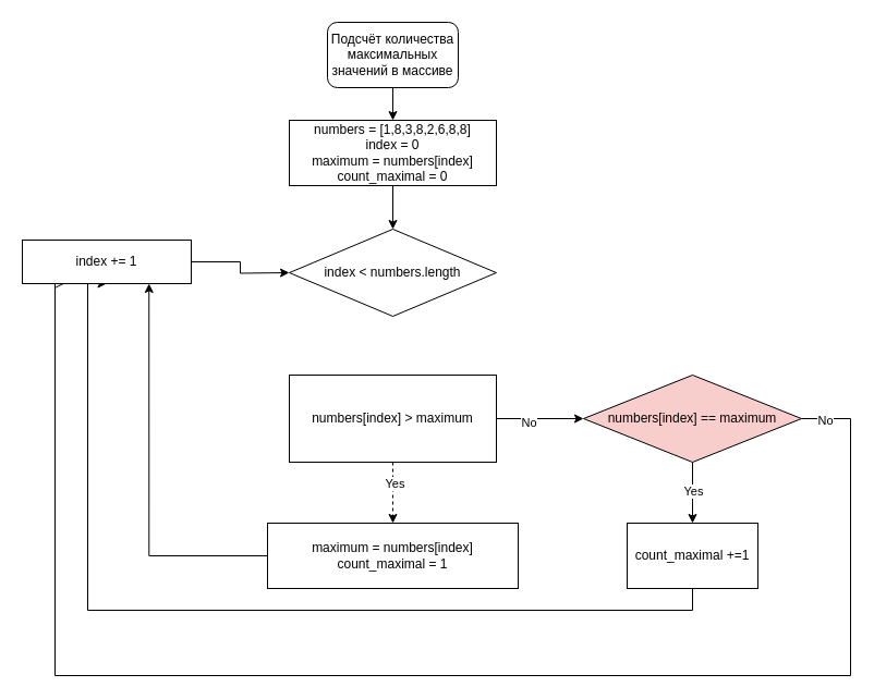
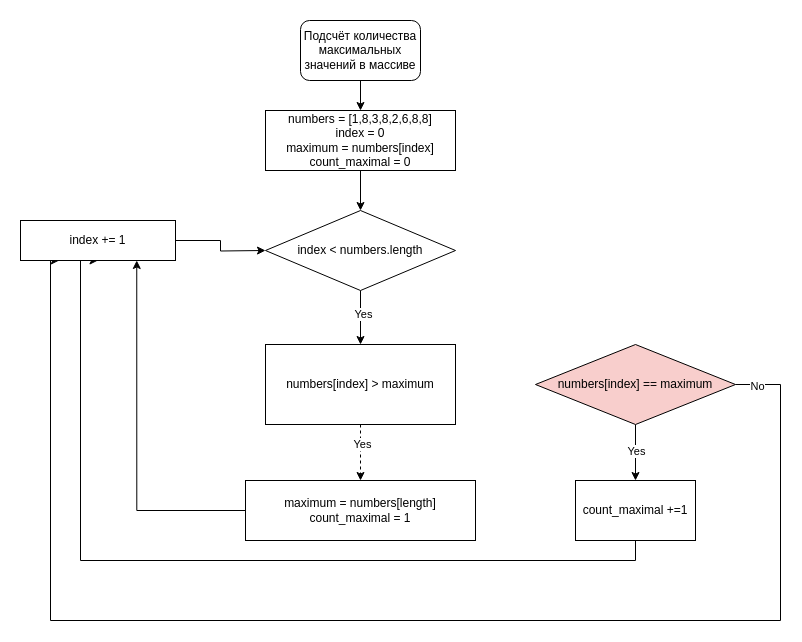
  <mxCell id="0" />
  <mxCell id="1" parent="0" />
  <mxCell id="2" value="" style="edgeStyle=orthogonalEdgeStyle;rounded=0;orthogonalLoop=1;jettySize=auto;html=1;" edge="1" parent="1" source="3" target="5"><mxGeometry relative="1" as="geometry" /></mxCell>
  <mxCell id="3" value="Подсчёт количества максимальных значений в массиве" style="rounded=1;whiteSpace=wrap;html=1;" vertex="1" parent="1"><mxGeometry x="300" y="20" width="120" height="60" as="geometry" /></mxCell>
  <mxCell id="4" value="" style="edgeStyle=orthogonalEdgeStyle;rounded=0;orthogonalLoop=1;jettySize=auto;html=1;" edge="1" parent="1" source="5" target="8"><mxGeometry relative="1" as="geometry" /></mxCell>
  <mxCell id="5" value="numbers = [1,8,3,8,2,6,8,8]&lt;br&gt;index = 0&lt;br&gt;maximum = numbers[index]&lt;br&gt;count_maximal = 0" style="rounded=0;whiteSpace=wrap;html=1;" vertex="1" parent="1"><mxGeometry x="265" y="110" width="190" height="60" as="geometry" /></mxCell>
+ <mxCell id="6" value="" style="edgeStyle=orthogonalEdgeStyle;rounded=0;orthogonalLoop=1;jettySize=auto;html=1;" edge="1" parent="1" source="8" target="13"><mxGeometry relative="1" as="geometry" /></mxCell>
+ <mxCell id="7" value="Yes" style="edgeLabel;html=1;align=center;verticalAlign=middle;resizable=0;points=[];" vertex="1" connectable="0" parent="6"><mxGeometry x="-0.148" y="2" relative="1" as="geometry"><mxPoint as="offset" /></mxGeometry></mxCell>
  <mxCell id="8" value="index &amp;lt; numbers.length" style="rhombus;whiteSpace=wrap;html=1;" vertex="1" parent="1"><mxGeometry x="265" y="210" width="190" height="80" as="geometry" /></mxCell>
  <mxCell id="9" value="" style="edgeStyle=orthogonalEdgeStyle;rounded=0;orthogonalLoop=1;jettySize=auto;html=1;dashed=1;" edge="1" parent="1" source="13" target="15"><mxGeometry relative="1" as="geometry" /></mxCell>
  <mxCell id="10" value="Yes" style="edgeLabel;html=1;align=center;verticalAlign=middle;resizable=0;points=[];" vertex="1" connectable="0" parent="9"><mxGeometry x="-0.321" y="1" relative="1" as="geometry"><mxPoint as="offset" /></mxGeometry></mxCell>
- <mxCell id="11" value="" style="edgeStyle=orthogonalEdgeStyle;rounded=0;orthogonalLoop=1;jettySize=auto;html=1;" edge="1" parent="1" source="13" target="20"><mxGeometry relative="1" as="geometry" /></mxCell>
- <mxCell id="12" value="No" style="edgeLabel;html=1;align=center;verticalAlign=middle;resizable=0;points=[];" vertex="1" connectable="0" parent="11"><mxGeometry x="-0.275" y="-3" relative="1" as="geometry"><mxPoint as="offset" /></mxGeometry></mxCell>
  <mxCell id="13" value="numbers[index] &amp;gt; maximum" style="whiteSpace=wrap;html=1;rounded=0;" vertex="1" parent="1"><mxGeometry x="265" y="344" width="190" height="80" as="geometry" /></mxCell>
  <mxCell id="14" style="edgeStyle=orthogonalEdgeStyle;rounded=0;orthogonalLoop=1;jettySize=auto;html=1;entryX=0.75;entryY=1;entryDx=0;entryDy=0;" edge="1" parent="1" source="15" target="24"><mxGeometry relative="1" as="geometry" /></mxCell>
- <mxCell id="15" value="maximum = numbers[index]&lt;br&gt;count_maximal = 1" style="rounded=0;whiteSpace=wrap;html=1;" vertex="1" parent="1"><mxGeometry x="245" y="480" width="230" height="60" as="geometry" /></mxCell>
+ <mxCell id="15" value="maximum = numbers[length]&lt;br&gt;count_maximal = 1" style="rounded=0;whiteSpace=wrap;html=1;" vertex="1" parent="1"><mxGeometry x="245" y="480" width="230" height="60" as="geometry" /></mxCell>
  <mxCell id="16" value="" style="edgeStyle=orthogonalEdgeStyle;rounded=0;orthogonalLoop=1;jettySize=auto;html=1;" edge="1" parent="1" source="20" target="22"><mxGeometry relative="1" as="geometry" /></mxCell>
  <mxCell id="17" value="Yes" style="edgeLabel;html=1;align=center;verticalAlign=middle;resizable=0;points=[];" vertex="1" connectable="0" parent="16"><mxGeometry x="-0.071" relative="1" as="geometry"><mxPoint as="offset" /></mxGeometry></mxCell>
- <mxCell id="18" style="edgeStyle=orthogonalEdgeStyle;rounded=0;orthogonalLoop=1;jettySize=auto;html=1;entryX=0.25;entryY=1;entryDx=0;entryDy=0;endArrow=open;" edge="1" parent="1" source="20" target="24"><mxGeometry relative="1" as="geometry"><Array as="points"><mxPoint x="780" y="384" /><mxPoint x="780" y="620" /><mxPoint x="50" y="620" /></Array></mxGeometry></mxCell>
+ <mxCell id="18" style="edgeStyle=orthogonalEdgeStyle;rounded=0;orthogonalLoop=1;jettySize=auto;html=1;entryX=0.25;entryY=1;entryDx=0;entryDy=0;" edge="1" parent="1" source="20" target="24"><mxGeometry relative="1" as="geometry"><Array as="points"><mxPoint x="780" y="384" /><mxPoint x="780" y="620" /><mxPoint x="50" y="620" /></Array></mxGeometry></mxCell>
  <mxCell id="19" value="No" style="edgeLabel;html=1;align=center;verticalAlign=middle;resizable=0;points=[];" vertex="1" connectable="0" parent="18"><mxGeometry x="-0.969" y="-1" relative="1" as="geometry"><mxPoint as="offset" /></mxGeometry></mxCell>
  <mxCell id="20" value="numbers[index] == maximum" style="rhombus;whiteSpace=wrap;html=1;fillColor=#f8cecc;" vertex="1" parent="1"><mxGeometry x="535" y="344" width="200" height="80" as="geometry" /></mxCell>
  <mxCell id="21" style="edgeStyle=orthogonalEdgeStyle;rounded=0;orthogonalLoop=1;jettySize=auto;html=1;entryX=0.5;entryY=1;entryDx=0;entryDy=0;" edge="1" parent="1" source="22" target="24"><mxGeometry relative="1" as="geometry"><Array as="points"><mxPoint x="635" y="560" /><mxPoint x="80" y="560" /></Array></mxGeometry></mxCell>
  <mxCell id="22" value="count_maximal +=1" style="rounded=0;whiteSpace=wrap;html=1;" vertex="1" parent="1"><mxGeometry x="575" y="480" width="120" height="60" as="geometry" /></mxCell>
  <mxCell id="23" style="edgeStyle=orthogonalEdgeStyle;rounded=0;orthogonalLoop=1;jettySize=auto;html=1;entryX=0;entryY=0.5;entryDx=0;entryDy=0;" edge="1" parent="1" source="24"><mxGeometry relative="1" as="geometry"><mxPoint x="265" y="250" as="targetPoint" /></mxGeometry></mxCell>
  <mxCell id="24" value="index += 1" style="rounded=0;whiteSpace=wrap;html=1;" vertex="1" parent="1"><mxGeometry x="20" y="220" width="155" height="40" as="geometry" /></mxCell>
